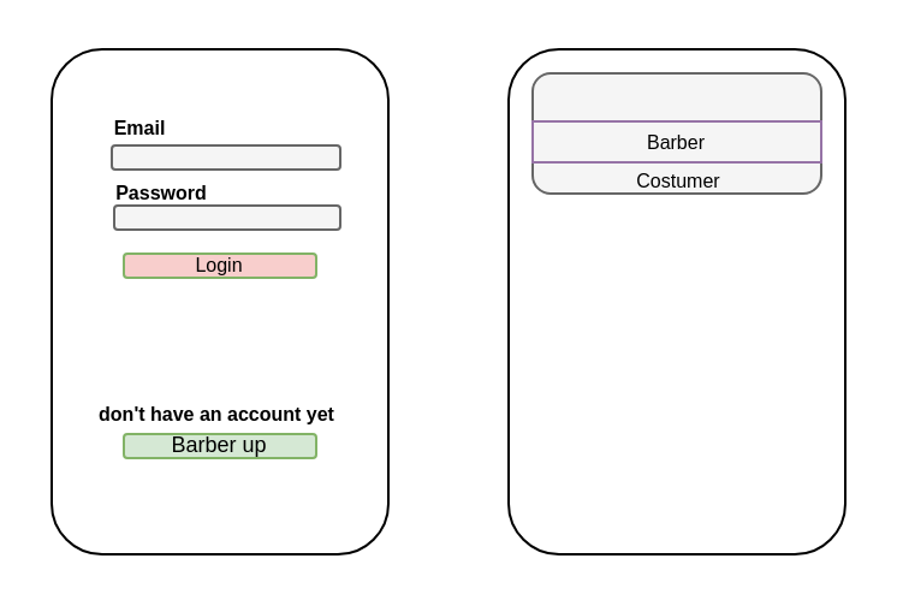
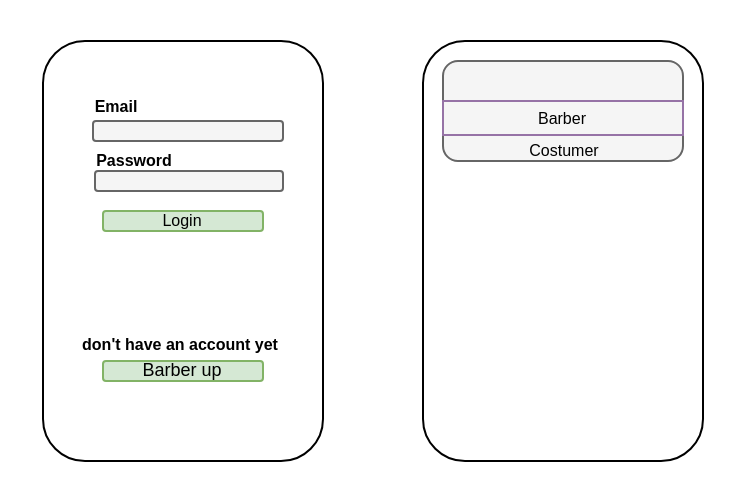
  <mxCell id="0" />
  <mxCell id="1" parent="0" />
  <mxCell id="2" value="" style="rounded=1;whiteSpace=wrap;html=1;" vertex="1" parent="1"><mxGeometry x="21" y="20" width="140" height="210" as="geometry" /></mxCell>
  <mxCell id="3" value="" style="rounded=1;whiteSpace=wrap;html=1;fillColor=#f5f5f5;strokeColor=#666666;fontColor=#333333;" vertex="1" parent="1"><mxGeometry x="46" y="60" width="95" height="10" as="geometry" /></mxCell>
  <mxCell id="4" value="Barber up" style="rounded=1;whiteSpace=wrap;html=1;fillColor=#d5e8d4;strokeColor=#82b366;fontSize=9;" vertex="1" parent="1"><mxGeometry x="51" y="180" width="80" height="10" as="geometry" /></mxCell>
  <mxCell id="5" value="" style="rounded=1;whiteSpace=wrap;html=1;fillColor=#f5f5f5;strokeColor=#666666;fontColor=#333333;" vertex="1" parent="1"><mxGeometry x="47" y="85" width="94" height="10" as="geometry" /></mxCell>
- <mxCell id="6" value="Login" style="rounded=1;whiteSpace=wrap;html=1;fillColor=#f8cecc;strokeColor=#82b366;fontSize=8;" vertex="1" parent="1"><mxGeometry x="51" y="105" width="80" height="10" as="geometry" /></mxCell>
+ <mxCell id="6" value="Login" style="rounded=1;whiteSpace=wrap;html=1;fillColor=#d5e8d4;strokeColor=#82b366;fontSize=8;" vertex="1" parent="1"><mxGeometry x="51" y="105" width="80" height="10" as="geometry" /></mxCell>
  <mxCell id="7" value="&lt;b&gt;&lt;font style=&quot;font-size: 8px&quot;&gt;Email&lt;/font&gt;&lt;/b&gt;" style="text;html=1;strokeColor=none;fillColor=none;align=center;verticalAlign=middle;whiteSpace=wrap;rounded=0;fontSize=9;" vertex="1" parent="1"><mxGeometry x="38" y="43" width="40" height="20" as="geometry" /></mxCell>
  <mxCell id="8" value="Password" style="text;html=1;strokeColor=none;fillColor=none;align=center;verticalAlign=middle;whiteSpace=wrap;rounded=0;fontSize=8;fontStyle=1" vertex="1" parent="1"><mxGeometry x="47" y="70" width="40" height="20" as="geometry" /></mxCell>
  <mxCell id="9" value="don't have an account yet" style="text;html=1;strokeColor=none;fillColor=none;align=center;verticalAlign=middle;whiteSpace=wrap;rounded=0;fontSize=8;fontStyle=1" vertex="1" parent="1"><mxGeometry x="20" y="162" width="140" height="20" as="geometry" /></mxCell>
  <mxCell id="10" value="" style="rounded=1;whiteSpace=wrap;html=1;" vertex="1" parent="1"><mxGeometry x="211" y="20" width="140" height="210" as="geometry" /></mxCell>
  <mxCell id="11" value="" style="rounded=1;whiteSpace=wrap;html=1;fontSize=8;fillColor=#f5f5f5;strokeColor=#666666;fontColor=#333333;" vertex="1" parent="1"><mxGeometry x="221" y="30" width="120" height="50" as="geometry" /></mxCell>
  <mxCell id="12" value="Barber" style="rounded=0;whiteSpace=wrap;html=1;fontSize=8;fillColor=#f5f5f5;strokeColor=#9673a6;" vertex="1" parent="1"><mxGeometry x="221" y="50" width="120" height="17" as="geometry" /></mxCell>
  <mxCell id="13" value="Costumer" style="text;html=1;strokeColor=none;fillColor=none;align=center;verticalAlign=middle;whiteSpace=wrap;rounded=0;fontSize=8;" vertex="1" parent="1"><mxGeometry x="262" y="65" width="40" height="20" as="geometry" /></mxCell>
